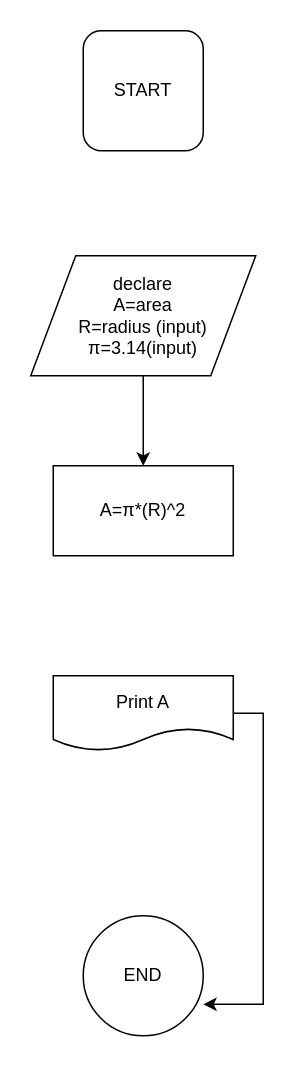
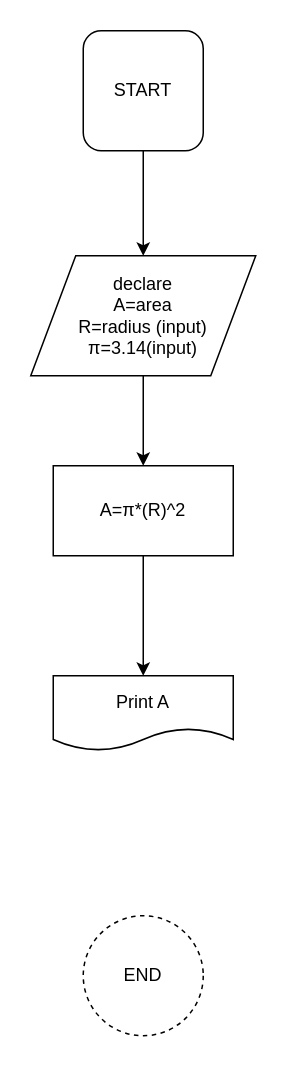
  <mxCell id="0" />
  <mxCell id="1" parent="0" />
+ <mxCell id="2" value="" style="edgeStyle=orthogonalEdgeStyle;rounded=0;orthogonalLoop=1;jettySize=auto;html=1;" edge="1" parent="1" source="3" target="5"><mxGeometry relative="1" as="geometry" /></mxCell>
  <mxCell id="3" value="START" style="whiteSpace=wrap;html=1;aspect=fixed;rounded=1;" vertex="1" parent="1"><mxGeometry x="55" y="20" width="80" height="80" as="geometry" /></mxCell>
  <mxCell id="4" value="" style="edgeStyle=orthogonalEdgeStyle;rounded=0;orthogonalLoop=1;jettySize=auto;html=1;" edge="1" parent="1" source="5"><mxGeometry relative="1" as="geometry"><mxPoint x="95" y="310" as="targetPoint" /></mxGeometry></mxCell>
  <mxCell id="5" value="declare&lt;br&gt;A=area&lt;br&gt;R=radius (input)&lt;br&gt;π=3.14(input)" style="shape=parallelogram;perimeter=parallelogramPerimeter;whiteSpace=wrap;html=1;" vertex="1" parent="1"><mxGeometry x="20" y="170" width="150" height="80" as="geometry" /></mxCell>
+ <mxCell id="6" value="" style="edgeStyle=orthogonalEdgeStyle;rounded=0;orthogonalLoop=1;jettySize=auto;html=1;" edge="1" parent="1" source="7" target="9"><mxGeometry relative="1" as="geometry" /></mxCell>
  <mxCell id="7" value="A=π*(R)^2" style="rounded=0;whiteSpace=wrap;html=1;" vertex="1" parent="1"><mxGeometry x="35" y="310" width="120" height="60" as="geometry" /></mxCell>
- <mxCell id="8" style="edgeStyle=orthogonalEdgeStyle;rounded=0;orthogonalLoop=1;jettySize=auto;html=1;exitX=1;exitY=0.5;exitDx=0;exitDy=0;entryX=1;entryY=0.738;entryDx=0;entryDy=0;entryPerimeter=0;" edge="1" parent="1" source="9" target="10"><mxGeometry relative="1" as="geometry" /></mxCell>
  <mxCell id="9" value="Print A" style="shape=document;whiteSpace=wrap;html=1;boundedLbl=1;" vertex="1" parent="1"><mxGeometry x="35" y="450" width="120" height="50" as="geometry" /></mxCell>
- <mxCell id="10" value="END" style="ellipse;whiteSpace=wrap;html=1;aspect=fixed;" vertex="1" parent="1"><mxGeometry x="55" y="610" width="80" height="80" as="geometry" /></mxCell>
+ <mxCell id="10" value="END" style="ellipse;whiteSpace=wrap;html=1;aspect=fixed;dashed=1;" vertex="1" parent="1"><mxGeometry x="55" y="610" width="80" height="80" as="geometry" /></mxCell>
